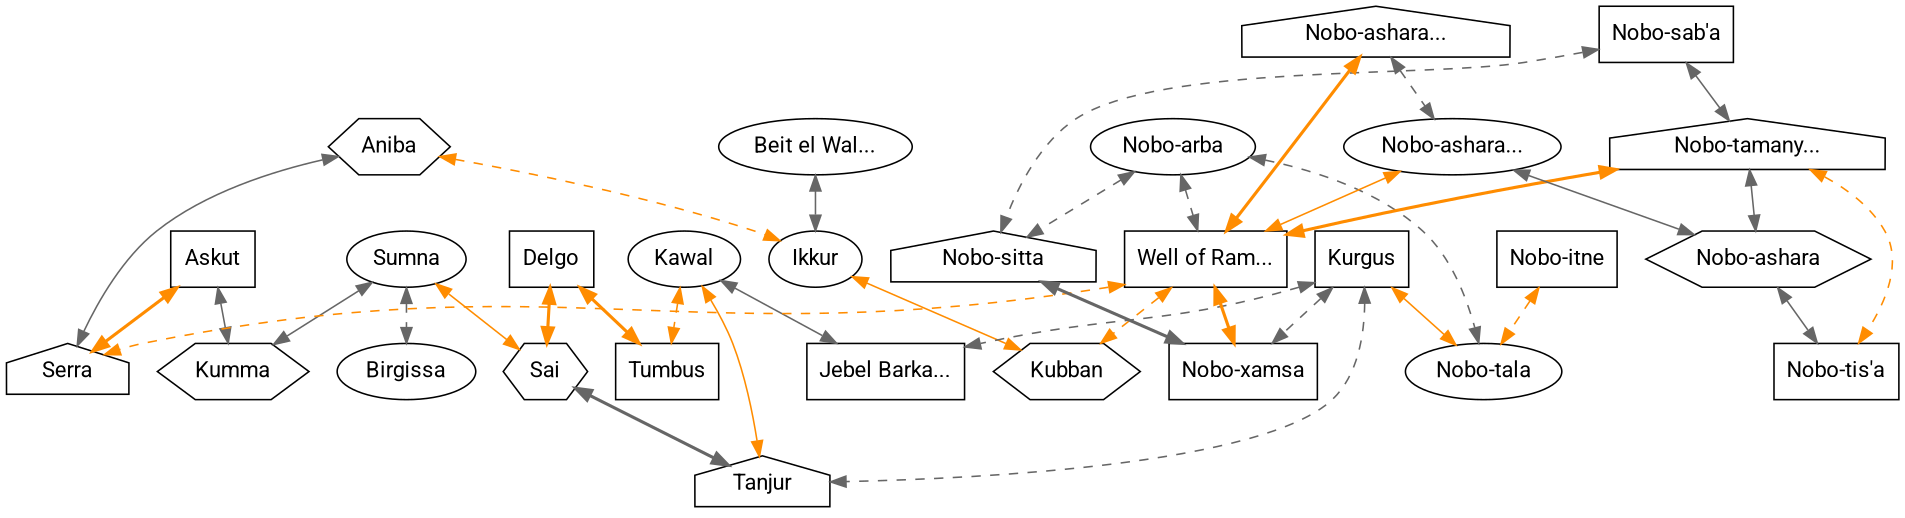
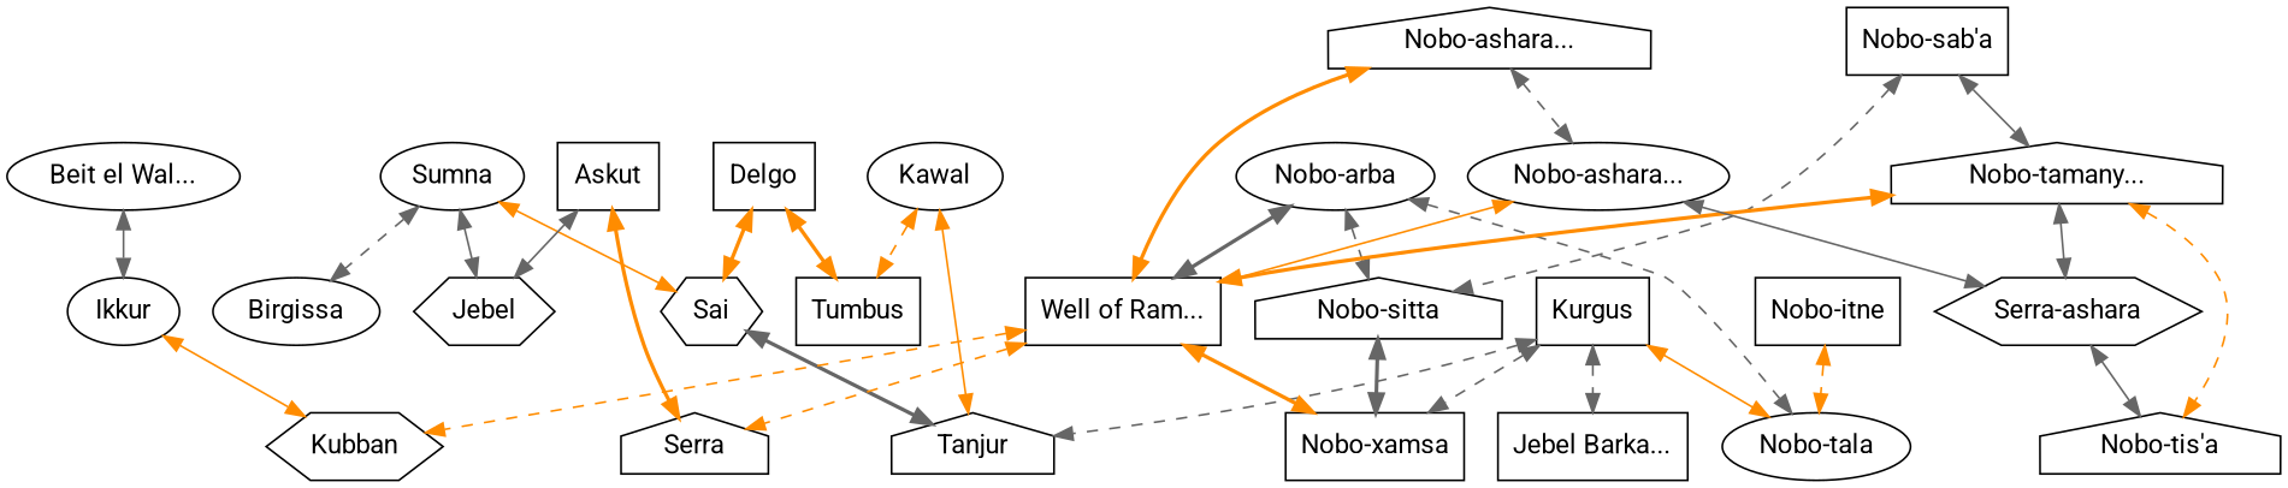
  graph {
    fontname=Roboto
    node [fontname=Roboto shape=box]
    edge [color=gray40 dir=both fontname=Roboto style=solid]
    n1 [label="Beit el Wal..." shape=ellipse]
    n2 [label=Ikkur shape=ellipse]
    n3 [label=Kubban shape=hexagon]
-   n4 [label=Aniba shape=hexagon]
    n5 [label=Serra shape=house]
    n6 [label=Birgissa shape=ellipse]
    n7 [label=Sumna shape=ellipse]
-   n8 [label=Kumma shape=hexagon]
+   n8 [label=Jebel shape=hexagon]
    n9 [label=Sai shape=hexagon]
    n10 [label=Tanjur shape=house]
    n11 [label=Askut]
    n12 [label=Delgo]
    n13 [label=Tumbus]
    n14 [label=Kawal shape=ellipse]
    n15 [label="Jebel Barka..."]
    n16 [label=Kurgus]
    n17 [label="Nobo-tala" shape=ellipse]
    n18 [label="Nobo-xamsa"]
    n19 [label="Well of Ram..."]
    n20 [label="Nobo-itne"]
    n21 [label="Nobo-arba" shape=ellipse]
    n22 [label="Nobo-sitta" shape=house]
    n23 [label="Nobo-sab'a"]
    n24 [label="Nobo-tamany..." shape=house]
-   n25 [label="Nobo-tis'a"]
-   n26 [label="Nobo-ashara" shape=hexagon]
+   n25 [label="Nobo-tis'a" shape=house]
+   n26 [label="Serra-ashara" shape=hexagon]
    n27 [label="Nobo-ashara..." shape=ellipse]
    n28 [label="Nobo-ashara..." shape=house]
    n1 -- n2
    n2 -- n3 [color=darkorange]
-   n4 -- n2 [color=darkorange style=dashed]
-   n4 -- n5
    n7 -- n6 [style=dashed]
    n7 -- n8
    n7 -- n9 [color=darkorange]
    n9 -- n10 [style=bold]
    n11 -- n5 [color=darkorange style=bold]
    n11 -- n8
    n12 -- n9 [color=darkorange style=bold]
    n12 -- n13 [color=darkorange style=bold]
    n14 -- n10 [color=darkorange]
    n14 -- n13 [color=darkorange style=dashed]
-   n14 -- n15
    n16 -- n10 [style=dashed]
    n16 -- n15 [style=dashed]
    n16 -- n17 [color=darkorange]
    n16 -- n18 [style=dashed]
    n19 -- n3 [color=darkorange style=dashed]
    n19 -- n5 [color=darkorange style=dashed]
    n19 -- n18 [color=darkorange style=bold]
    n20 -- n17 [color=darkorange style=dashed]
    n21 -- n17 [style=dashed]
-   n21 -- n19 [style=dashed]
+   n21 -- n19 [style=bold]
    n21 -- n22 [style=dashed]
    n22 -- n18 [style=bold]
    n23 -- n22 [style=dashed]
    n23 -- n24
    n24 -- n19 [color=darkorange style=bold]
    n24 -- n25 [color=darkorange style=dashed]
    n24 -- n26
    n26 -- n25
    n27 -- n19 [color=darkorange]
    n27 -- n26
    n28 -- n19 [color=darkorange style=bold]
    n28 -- n27 [style=dashed]
  }
